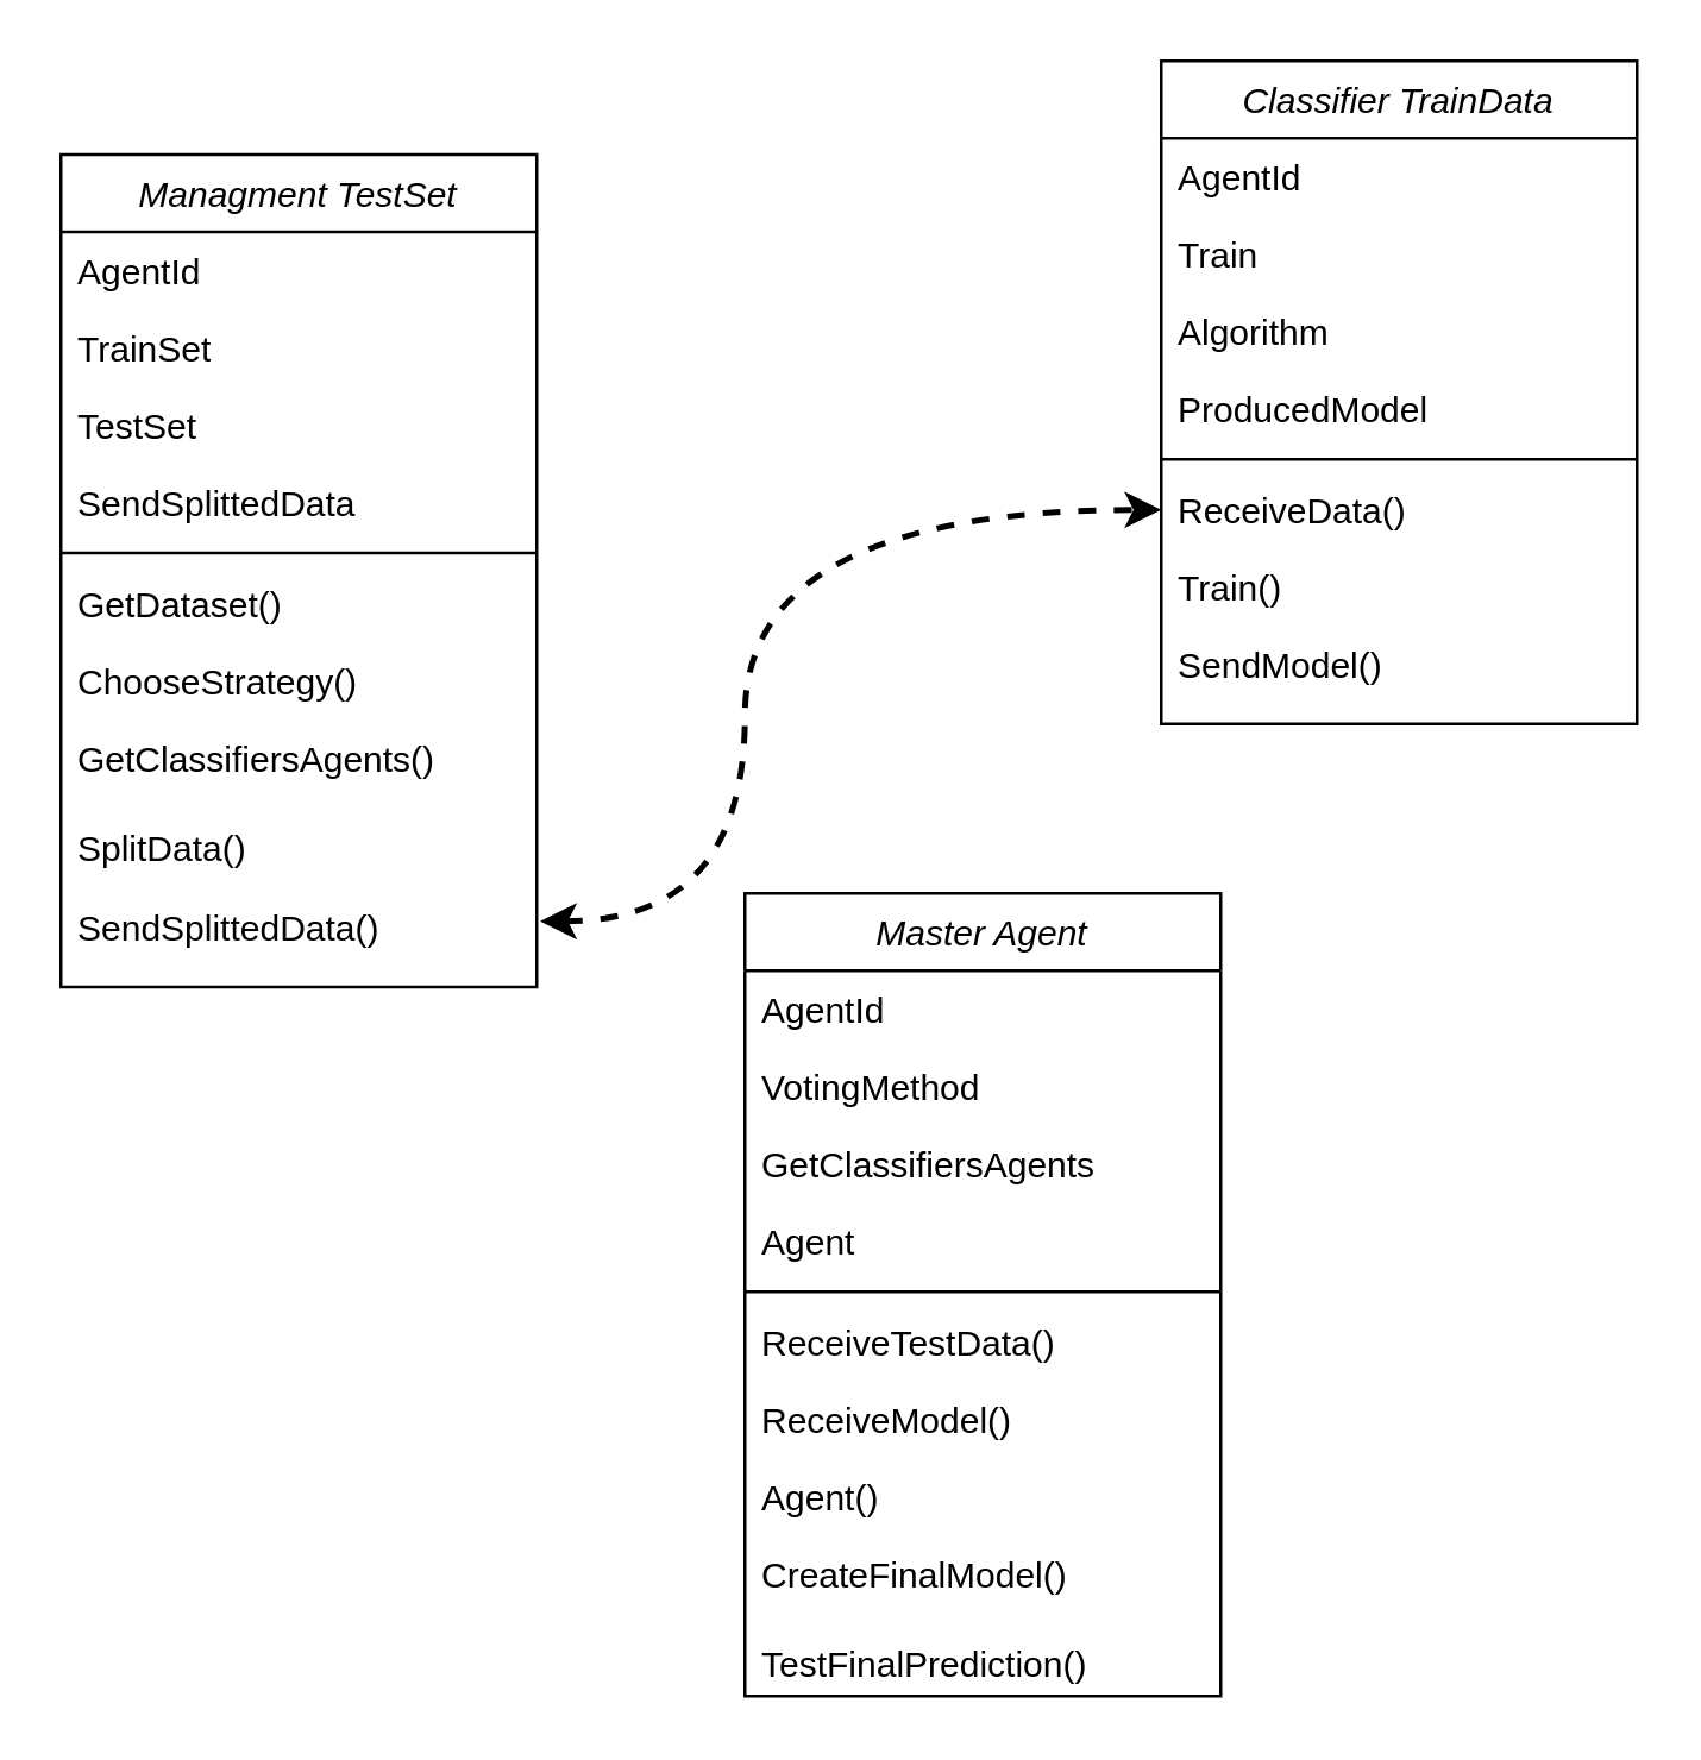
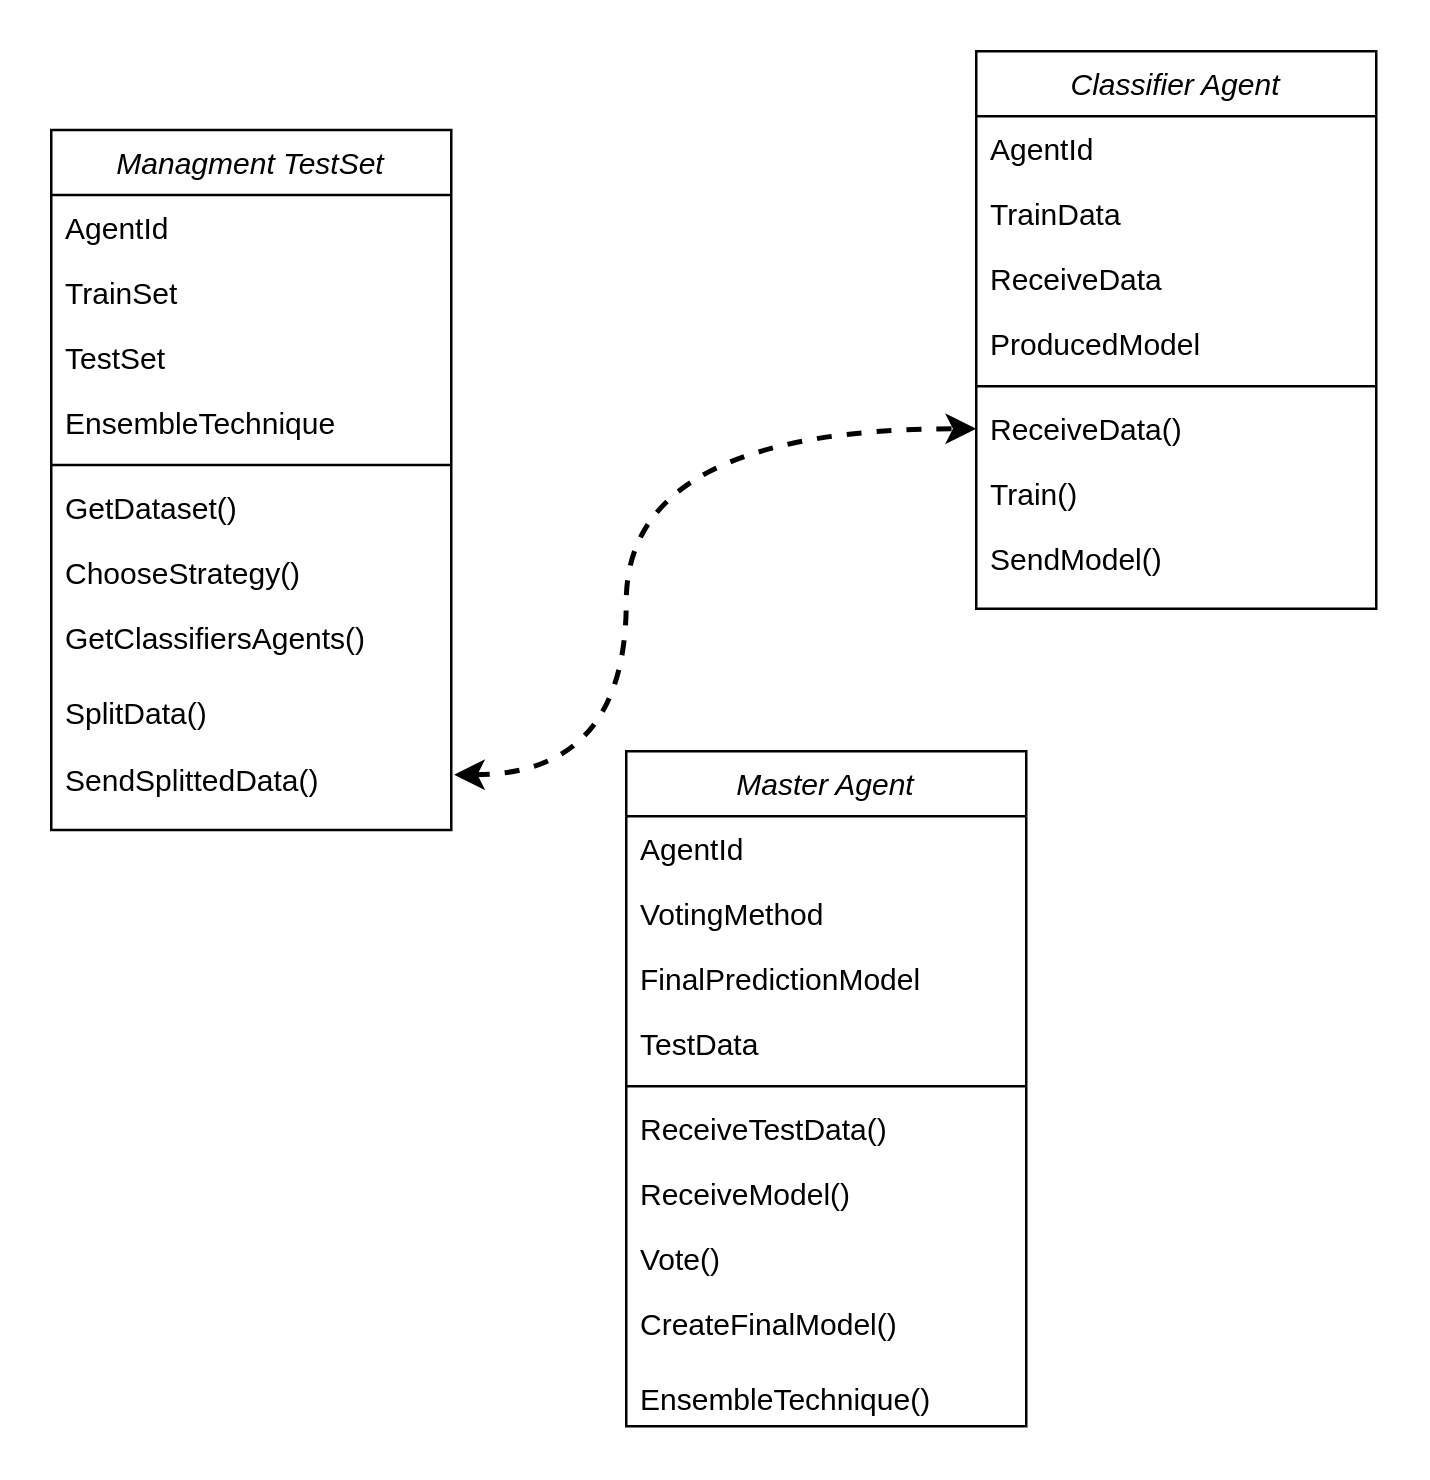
  <mxCell id="0" />
  <mxCell id="1" parent="0" />
  <mxCell id="2" style="edgeStyle=orthogonalEdgeStyle;orthogonalLoop=1;jettySize=auto;html=1;entryX=0;entryY=0.5;entryDx=0;entryDy=0;strokeColor=#000000;rounded=1;curved=1;startArrow=classic;startFill=1;strokeWidth=2;exitX=1.007;exitY=0.363;exitDx=0;exitDy=0;exitPerimeter=0;dashed=1;" edge="1" parent="1" source="13" target="20"><mxGeometry relative="1" as="geometry"><Array as="points"><mxPoint x="250" y="309" /><mxPoint x="250" y="171" /></Array></mxGeometry></mxCell>
  <mxCell id="3" value="Managment TestSet" style="swimlane;fontStyle=2;align=center;verticalAlign=top;childLayout=stackLayout;horizontal=1;startSize=26;horizontalStack=0;resizeParent=1;resizeLast=0;collapsible=1;marginBottom=0;rounded=0;shadow=0;strokeWidth=1;" vertex="1" parent="1"><mxGeometry x="20" y="51.5" width="160" height="280" as="geometry"><mxRectangle x="550" y="140" width="160" height="26" as="alternateBounds" /></mxGeometry></mxCell>
  <mxCell id="4" value="AgentId" style="text;align=left;verticalAlign=top;spacingLeft=4;spacingRight=4;overflow=hidden;rotatable=0;points=[[0,0.5],[1,0.5]];portConstraint=eastwest;" vertex="1" parent="3"><mxGeometry y="26" width="160" height="26" as="geometry" /></mxCell>
  <mxCell id="5" value="TrainSet" style="text;align=left;verticalAlign=top;spacingLeft=4;spacingRight=4;overflow=hidden;rotatable=0;points=[[0,0.5],[1,0.5]];portConstraint=eastwest;rounded=0;shadow=0;html=0;" vertex="1" parent="3"><mxGeometry y="52" width="160" height="26" as="geometry" /></mxCell>
  <mxCell id="6" value="TestSet" style="text;align=left;verticalAlign=top;spacingLeft=4;spacingRight=4;overflow=hidden;rotatable=0;points=[[0,0.5],[1,0.5]];portConstraint=eastwest;rounded=0;shadow=0;html=0;" vertex="1" parent="3"><mxGeometry y="78" width="160" height="26" as="geometry" /></mxCell>
- <mxCell id="7" value="SendSplittedData" style="text;align=left;verticalAlign=top;spacingLeft=4;spacingRight=4;overflow=hidden;rotatable=0;points=[[0,0.5],[1,0.5]];portConstraint=eastwest;rounded=0;shadow=0;html=0;" vertex="1" parent="3"><mxGeometry y="104" width="160" height="26" as="geometry" /></mxCell>
+ <mxCell id="7" value="EnsembleTechnique" style="text;align=left;verticalAlign=top;spacingLeft=4;spacingRight=4;overflow=hidden;rotatable=0;points=[[0,0.5],[1,0.5]];portConstraint=eastwest;rounded=0;shadow=0;html=0;" vertex="1" parent="3"><mxGeometry y="104" width="160" height="26" as="geometry" /></mxCell>
  <mxCell id="8" value="" style="line;html=1;strokeWidth=1;align=left;verticalAlign=middle;spacingTop=-1;spacingLeft=3;spacingRight=3;rotatable=0;labelPosition=right;points=[];portConstraint=eastwest;" vertex="1" parent="3"><mxGeometry y="130" width="160" height="8" as="geometry" /></mxCell>
  <mxCell id="9" value="GetDataset()" style="text;align=left;verticalAlign=top;spacingLeft=4;spacingRight=4;overflow=hidden;rotatable=0;points=[[0,0.5],[1,0.5]];portConstraint=eastwest;" vertex="1" parent="3"><mxGeometry y="138" width="160" height="26" as="geometry" /></mxCell>
  <mxCell id="10" value="ChooseStrategy()" style="text;align=left;verticalAlign=top;spacingLeft=4;spacingRight=4;overflow=hidden;rotatable=0;points=[[0,0.5],[1,0.5]];portConstraint=eastwest;" vertex="1" parent="3"><mxGeometry y="164" width="160" height="26" as="geometry" /></mxCell>
  <mxCell id="11" value="GetClassifiersAgents()" style="text;align=left;verticalAlign=top;spacingLeft=4;spacingRight=4;overflow=hidden;rotatable=0;points=[[0,0.5],[1,0.5]];portConstraint=eastwest;" vertex="1" parent="3"><mxGeometry y="190" width="160" height="30" as="geometry" /></mxCell>
  <mxCell id="12" value="SplitData()" style="text;align=left;verticalAlign=top;spacingLeft=4;spacingRight=4;overflow=hidden;rotatable=0;points=[[0,0.5],[1,0.5]];portConstraint=eastwest;" vertex="1" parent="3"><mxGeometry y="220" width="160" height="27" as="geometry" /></mxCell>
  <mxCell id="13" value="SendSplittedData()" style="text;align=left;verticalAlign=top;spacingLeft=4;spacingRight=4;overflow=hidden;rotatable=0;points=[[0,0.5],[1,0.5]];portConstraint=eastwest;" vertex="1" parent="3"><mxGeometry y="247" width="160" height="30" as="geometry" /></mxCell>
- <mxCell id="14" value="Classifier TrainData" style="swimlane;fontStyle=2;align=center;verticalAlign=top;childLayout=stackLayout;horizontal=1;startSize=26;horizontalStack=0;resizeParent=1;resizeLast=0;collapsible=1;marginBottom=0;rounded=0;shadow=0;strokeWidth=1;" vertex="1" parent="1"><mxGeometry x="390" y="20" width="160" height="223" as="geometry"><mxRectangle x="550" y="140" width="160" height="26" as="alternateBounds" /></mxGeometry></mxCell>
+ <mxCell id="14" value="Classifier Agent" style="swimlane;fontStyle=2;align=center;verticalAlign=top;childLayout=stackLayout;horizontal=1;startSize=26;horizontalStack=0;resizeParent=1;resizeLast=0;collapsible=1;marginBottom=0;rounded=0;shadow=0;strokeWidth=1;" vertex="1" parent="1"><mxGeometry x="390" y="20" width="160" height="223" as="geometry"><mxRectangle x="550" y="140" width="160" height="26" as="alternateBounds" /></mxGeometry></mxCell>
  <mxCell id="15" value="AgentId" style="text;align=left;verticalAlign=top;spacingLeft=4;spacingRight=4;overflow=hidden;rotatable=0;points=[[0,0.5],[1,0.5]];portConstraint=eastwest;" vertex="1" parent="14"><mxGeometry y="26" width="160" height="26" as="geometry" /></mxCell>
- <mxCell id="16" value="Train" style="text;align=left;verticalAlign=top;spacingLeft=4;spacingRight=4;overflow=hidden;rotatable=0;points=[[0,0.5],[1,0.5]];portConstraint=eastwest;rounded=0;shadow=0;html=0;" vertex="1" parent="14"><mxGeometry y="52" width="160" height="26" as="geometry" /></mxCell>
- <mxCell id="17" value="Algorithm" style="text;align=left;verticalAlign=top;spacingLeft=4;spacingRight=4;overflow=hidden;rotatable=0;points=[[0,0.5],[1,0.5]];portConstraint=eastwest;rounded=0;shadow=0;html=0;" vertex="1" parent="14"><mxGeometry y="78" width="160" height="26" as="geometry" /></mxCell>
+ <mxCell id="16" value="TrainData" style="text;align=left;verticalAlign=top;spacingLeft=4;spacingRight=4;overflow=hidden;rotatable=0;points=[[0,0.5],[1,0.5]];portConstraint=eastwest;rounded=0;shadow=0;html=0;" vertex="1" parent="14"><mxGeometry y="52" width="160" height="26" as="geometry" /></mxCell>
+ <mxCell id="17" value="ReceiveData" style="text;align=left;verticalAlign=top;spacingLeft=4;spacingRight=4;overflow=hidden;rotatable=0;points=[[0,0.5],[1,0.5]];portConstraint=eastwest;rounded=0;shadow=0;html=0;" vertex="1" parent="14"><mxGeometry y="78" width="160" height="26" as="geometry" /></mxCell>
  <mxCell id="18" value="ProducedModel" style="text;align=left;verticalAlign=top;spacingLeft=4;spacingRight=4;overflow=hidden;rotatable=0;points=[[0,0.5],[1,0.5]];portConstraint=eastwest;rounded=0;shadow=0;html=0;" vertex="1" parent="14"><mxGeometry y="104" width="160" height="26" as="geometry" /></mxCell>
  <mxCell id="19" value="" style="line;html=1;strokeWidth=1;align=left;verticalAlign=middle;spacingTop=-1;spacingLeft=3;spacingRight=3;rotatable=0;labelPosition=right;points=[];portConstraint=eastwest;" vertex="1" parent="14"><mxGeometry y="130" width="160" height="8" as="geometry" /></mxCell>
  <mxCell id="20" value="ReceiveData()" style="text;align=left;verticalAlign=top;spacingLeft=4;spacingRight=4;overflow=hidden;rotatable=0;points=[[0,0.5],[1,0.5]];portConstraint=eastwest;" vertex="1" parent="14"><mxGeometry y="138" width="160" height="26" as="geometry" /></mxCell>
  <mxCell id="21" value="Train()" style="text;align=left;verticalAlign=top;spacingLeft=4;spacingRight=4;overflow=hidden;rotatable=0;points=[[0,0.5],[1,0.5]];portConstraint=eastwest;" vertex="1" parent="14"><mxGeometry y="164" width="160" height="26" as="geometry" /></mxCell>
  <mxCell id="22" value="SendModel()" style="text;align=left;verticalAlign=top;spacingLeft=4;spacingRight=4;overflow=hidden;rotatable=0;points=[[0,0.5],[1,0.5]];portConstraint=eastwest;" vertex="1" parent="14"><mxGeometry y="190" width="160" height="33" as="geometry" /></mxCell>
  <mxCell id="23" value="Master Agent" style="swimlane;fontStyle=2;align=center;verticalAlign=top;childLayout=stackLayout;horizontal=1;startSize=26;horizontalStack=0;resizeParent=1;resizeLast=0;collapsible=1;marginBottom=0;rounded=0;shadow=0;strokeWidth=1;" parent="1" vertex="1"><mxGeometry x="250" y="300" width="160" height="270" as="geometry"><mxRectangle x="550" y="140" width="160" height="26" as="alternateBounds" /></mxGeometry></mxCell>
  <mxCell id="24" value="AgentId" style="text;align=left;verticalAlign=top;spacingLeft=4;spacingRight=4;overflow=hidden;rotatable=0;points=[[0,0.5],[1,0.5]];portConstraint=eastwest;" parent="23" vertex="1"><mxGeometry y="26" width="160" height="26" as="geometry" /></mxCell>
  <mxCell id="25" value="VotingMethod" style="text;align=left;verticalAlign=top;spacingLeft=4;spacingRight=4;overflow=hidden;rotatable=0;points=[[0,0.5],[1,0.5]];portConstraint=eastwest;rounded=0;shadow=0;html=0;" parent="23" vertex="1"><mxGeometry y="52" width="160" height="26" as="geometry" /></mxCell>
- <mxCell id="26" value="GetClassifiersAgents" style="text;align=left;verticalAlign=top;spacingLeft=4;spacingRight=4;overflow=hidden;rotatable=0;points=[[0,0.5],[1,0.5]];portConstraint=eastwest;rounded=0;shadow=0;html=0;" parent="23" vertex="1"><mxGeometry y="78" width="160" height="26" as="geometry" /></mxCell>
- <mxCell id="27" value="Agent" style="text;align=left;verticalAlign=top;spacingLeft=4;spacingRight=4;overflow=hidden;rotatable=0;points=[[0,0.5],[1,0.5]];portConstraint=eastwest;rounded=0;shadow=0;html=0;" parent="23" vertex="1"><mxGeometry y="104" width="160" height="26" as="geometry" /></mxCell>
+ <mxCell id="26" value="FinalPredictionModel" style="text;align=left;verticalAlign=top;spacingLeft=4;spacingRight=4;overflow=hidden;rotatable=0;points=[[0,0.5],[1,0.5]];portConstraint=eastwest;rounded=0;shadow=0;html=0;" parent="23" vertex="1"><mxGeometry y="78" width="160" height="26" as="geometry" /></mxCell>
+ <mxCell id="27" value="TestData" style="text;align=left;verticalAlign=top;spacingLeft=4;spacingRight=4;overflow=hidden;rotatable=0;points=[[0,0.5],[1,0.5]];portConstraint=eastwest;rounded=0;shadow=0;html=0;" parent="23" vertex="1"><mxGeometry y="104" width="160" height="26" as="geometry" /></mxCell>
  <mxCell id="28" value="" style="line;html=1;strokeWidth=1;align=left;verticalAlign=middle;spacingTop=-1;spacingLeft=3;spacingRight=3;rotatable=0;labelPosition=right;points=[];portConstraint=eastwest;" parent="23" vertex="1"><mxGeometry y="130" width="160" height="8" as="geometry" /></mxCell>
  <mxCell id="29" value="ReceiveTestData()" style="text;align=left;verticalAlign=top;spacingLeft=4;spacingRight=4;overflow=hidden;rotatable=0;points=[[0,0.5],[1,0.5]];portConstraint=eastwest;" vertex="1" parent="23"><mxGeometry y="138" width="160" height="26" as="geometry" /></mxCell>
  <mxCell id="30" value="ReceiveModel()" style="text;align=left;verticalAlign=top;spacingLeft=4;spacingRight=4;overflow=hidden;rotatable=0;points=[[0,0.5],[1,0.5]];portConstraint=eastwest;" parent="23" vertex="1"><mxGeometry y="164" width="160" height="26" as="geometry" /></mxCell>
- <mxCell id="31" value="Agent()" style="text;align=left;verticalAlign=top;spacingLeft=4;spacingRight=4;overflow=hidden;rotatable=0;points=[[0,0.5],[1,0.5]];portConstraint=eastwest;" parent="23" vertex="1"><mxGeometry y="190" width="160" height="26" as="geometry" /></mxCell>
+ <mxCell id="31" value="Vote()" style="text;align=left;verticalAlign=top;spacingLeft=4;spacingRight=4;overflow=hidden;rotatable=0;points=[[0,0.5],[1,0.5]];portConstraint=eastwest;" parent="23" vertex="1"><mxGeometry y="190" width="160" height="26" as="geometry" /></mxCell>
  <mxCell id="32" value="CreateFinalModel()" style="text;align=left;verticalAlign=top;spacingLeft=4;spacingRight=4;overflow=hidden;rotatable=0;points=[[0,0.5],[1,0.5]];portConstraint=eastwest;" vertex="1" parent="23"><mxGeometry y="216" width="160" height="30" as="geometry" /></mxCell>
- <mxCell id="33" value="TestFinalPrediction()" style="text;align=left;verticalAlign=top;spacingLeft=4;spacingRight=4;overflow=hidden;rotatable=0;points=[[0,0.5],[1,0.5]];portConstraint=eastwest;" vertex="1" parent="23"><mxGeometry y="246" width="160" height="24" as="geometry" /></mxCell>
+ <mxCell id="33" value="EnsembleTechnique()" style="text;align=left;verticalAlign=top;spacingLeft=4;spacingRight=4;overflow=hidden;rotatable=0;points=[[0,0.5],[1,0.5]];portConstraint=eastwest;" vertex="1" parent="23"><mxGeometry y="246" width="160" height="24" as="geometry" /></mxCell>
